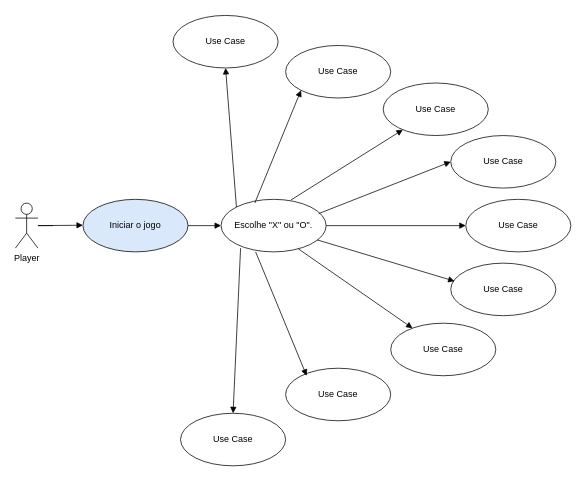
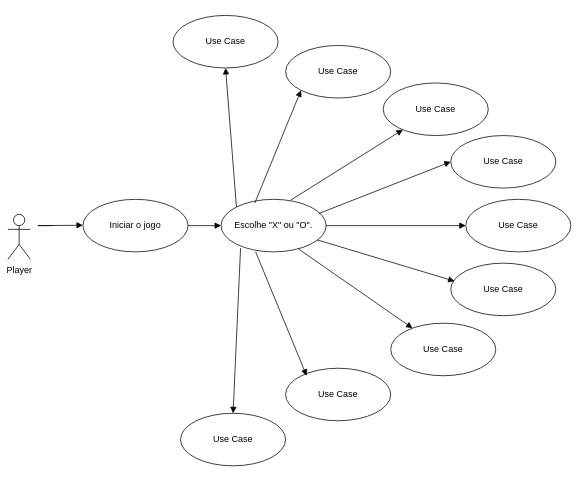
  <mxCell id="0" />
  <mxCell id="1" parent="0" />
- <mxCell id="2" value="Player" style="shape=umlActor;verticalLabelPosition=bottom;verticalAlign=top;html=1;" vertex="1" parent="1"><mxGeometry x="20" y="270" width="30" height="60" as="geometry" /></mxCell>
+ <mxCell id="2" value="Player" style="shape=umlActor;verticalLabelPosition=bottom;verticalAlign=top;html=1;" vertex="1" parent="1"><mxGeometry x="10" y="285" width="30" height="60" as="geometry" /></mxCell>
  <mxCell id="3" value="" style="html=1;verticalAlign=bottom;endArrow=block;curved=0;rounded=0;" edge="1" parent="1"><mxGeometry width="80" relative="1" as="geometry"><mxPoint x="70" y="300" as="sourcePoint" /><mxPoint x="110" y="299.5" as="targetPoint" /><Array as="points"><mxPoint x="50" y="300" /></Array></mxGeometry></mxCell>
- <mxCell id="4" value="Iniciar o jogo" style="ellipse;whiteSpace=wrap;html=1;fillColor=#dae8fc;" vertex="1" parent="1"><mxGeometry x="110" y="265" width="140" height="70" as="geometry" /></mxCell>
+ <mxCell id="4" value="Iniciar o jogo" style="ellipse;whiteSpace=wrap;html=1;" vertex="1" parent="1"><mxGeometry x="110" y="265" width="140" height="70" as="geometry" /></mxCell>
  <mxCell id="5" value="" style="html=1;verticalAlign=bottom;endArrow=block;curved=0;rounded=0;entryX=0;entryY=0.5;entryDx=0;entryDy=0;exitX=1;exitY=0.5;exitDx=0;exitDy=0;" edge="1" parent="1" source="4" target="6"><mxGeometry width="80" relative="1" as="geometry"><mxPoint x="200" y="265" as="sourcePoint" /><mxPoint x="270" y="145" as="targetPoint" /><Array as="points" /></mxGeometry></mxCell>
  <mxCell id="6" value="Escolhe &quot;X&quot; ou &quot;O&quot;." style="ellipse;whiteSpace=wrap;html=1;" vertex="1" parent="1"><mxGeometry x="294" y="265" width="140" height="70" as="geometry" /></mxCell>
  <mxCell id="7" value="Use Case" style="ellipse;whiteSpace=wrap;html=1;" vertex="1" parent="1"><mxGeometry x="230" y="20" width="140" height="70" as="geometry" /></mxCell>
  <mxCell id="8" value="Use Case" style="ellipse;whiteSpace=wrap;html=1;" vertex="1" parent="1"><mxGeometry x="380" y="60" width="140" height="70" as="geometry" /></mxCell>
  <mxCell id="9" value="Use Case" style="ellipse;whiteSpace=wrap;html=1;" vertex="1" parent="1"><mxGeometry x="510" y="110" width="140" height="70" as="geometry" /></mxCell>
  <mxCell id="10" value="Use Case" style="ellipse;whiteSpace=wrap;html=1;" vertex="1" parent="1"><mxGeometry x="600" y="180" width="140" height="70" as="geometry" /></mxCell>
  <mxCell id="11" value="Use Case" style="ellipse;whiteSpace=wrap;html=1;" vertex="1" parent="1"><mxGeometry x="620" y="265" width="140" height="70" as="geometry" /></mxCell>
  <mxCell id="12" value="Use Case" style="ellipse;whiteSpace=wrap;html=1;" vertex="1" parent="1"><mxGeometry x="600" y="350" width="140" height="70" as="geometry" /></mxCell>
  <mxCell id="13" value="Use Case" style="ellipse;whiteSpace=wrap;html=1;" vertex="1" parent="1"><mxGeometry x="520" y="430" width="140" height="70" as="geometry" /></mxCell>
  <mxCell id="14" value="Use Case" style="ellipse;whiteSpace=wrap;html=1;" vertex="1" parent="1"><mxGeometry x="380" y="490" width="140" height="70" as="geometry" /></mxCell>
  <mxCell id="15" value="Use Case" style="ellipse;whiteSpace=wrap;html=1;" vertex="1" parent="1"><mxGeometry x="240" y="550" width="140" height="70" as="geometry" /></mxCell>
  <mxCell id="16" value="" style="html=1;verticalAlign=bottom;endArrow=block;curved=0;rounded=0;exitX=0;exitY=0;exitDx=0;exitDy=0;entryX=0.5;entryY=1;entryDx=0;entryDy=0;" edge="1" parent="1" source="6" target="7"><mxGeometry width="80" relative="1" as="geometry"><mxPoint x="320" y="330" as="sourcePoint" /><mxPoint x="400" y="330" as="targetPoint" /></mxGeometry></mxCell>
  <mxCell id="17" value="" style="html=1;verticalAlign=bottom;endArrow=block;curved=0;rounded=0;exitX=0.321;exitY=0.071;exitDx=0;exitDy=0;exitPerimeter=0;entryX=0;entryY=1;entryDx=0;entryDy=0;" edge="1" parent="1" source="6" target="8"><mxGeometry width="80" relative="1" as="geometry"><mxPoint x="320" y="330" as="sourcePoint" /><mxPoint x="410" y="140" as="targetPoint" /></mxGeometry></mxCell>
  <mxCell id="18" value="" style="html=1;verticalAlign=bottom;endArrow=block;curved=0;rounded=0;exitX=0.664;exitY=0.014;exitDx=0;exitDy=0;exitPerimeter=0;" edge="1" parent="1" source="6" target="9"><mxGeometry width="80" relative="1" as="geometry"><mxPoint x="320" y="330" as="sourcePoint" /><mxPoint x="400" y="330" as="targetPoint" /></mxGeometry></mxCell>
  <mxCell id="19" value="" style="html=1;verticalAlign=bottom;endArrow=block;curved=0;rounded=0;exitX=0.929;exitY=0.271;exitDx=0;exitDy=0;exitPerimeter=0;entryX=0;entryY=0.5;entryDx=0;entryDy=0;" edge="1" parent="1" source="6" target="10"><mxGeometry width="80" relative="1" as="geometry"><mxPoint x="320" y="330" as="sourcePoint" /><mxPoint x="400" y="330" as="targetPoint" /></mxGeometry></mxCell>
  <mxCell id="20" value="" style="html=1;verticalAlign=bottom;endArrow=block;curved=0;rounded=0;exitX=1;exitY=0.5;exitDx=0;exitDy=0;entryX=0;entryY=0.5;entryDx=0;entryDy=0;" edge="1" parent="1" source="6" target="11"><mxGeometry width="80" relative="1" as="geometry"><mxPoint x="320" y="330" as="sourcePoint" /><mxPoint x="610" y="300" as="targetPoint" /></mxGeometry></mxCell>
  <mxCell id="21" value="" style="html=1;verticalAlign=bottom;endArrow=block;curved=0;rounded=0;exitX=0.914;exitY=0.771;exitDx=0;exitDy=0;exitPerimeter=0;entryX=0.036;entryY=0.343;entryDx=0;entryDy=0;entryPerimeter=0;" edge="1" parent="1" source="6" target="12"><mxGeometry width="80" relative="1" as="geometry"><mxPoint x="320" y="330" as="sourcePoint" /><mxPoint x="400" y="330" as="targetPoint" /></mxGeometry></mxCell>
  <mxCell id="22" value="" style="html=1;verticalAlign=bottom;endArrow=block;curved=0;rounded=0;exitX=0.736;exitY=0.943;exitDx=0;exitDy=0;exitPerimeter=0;" edge="1" parent="1" source="6" target="13"><mxGeometry width="80" relative="1" as="geometry"><mxPoint x="320" y="330" as="sourcePoint" /><mxPoint x="400" y="330" as="targetPoint" /></mxGeometry></mxCell>
  <mxCell id="23" value="" style="html=1;verticalAlign=bottom;endArrow=block;curved=0;rounded=0;entryX=0.2;entryY=0.143;entryDx=0;entryDy=0;entryPerimeter=0;exitX=0.329;exitY=1;exitDx=0;exitDy=0;exitPerimeter=0;" edge="1" parent="1" source="6" target="14"><mxGeometry width="80" relative="1" as="geometry"><mxPoint x="350" y="340" as="sourcePoint" /><mxPoint x="400" y="330" as="targetPoint" /></mxGeometry></mxCell>
  <mxCell id="24" value="" style="html=1;verticalAlign=bottom;endArrow=block;curved=0;rounded=0;entryX=0.5;entryY=0;entryDx=0;entryDy=0;" edge="1" parent="1" target="15"><mxGeometry width="80" relative="1" as="geometry"><mxPoint x="320" y="330" as="sourcePoint" /><mxPoint x="400" y="330" as="targetPoint" /></mxGeometry></mxCell>
